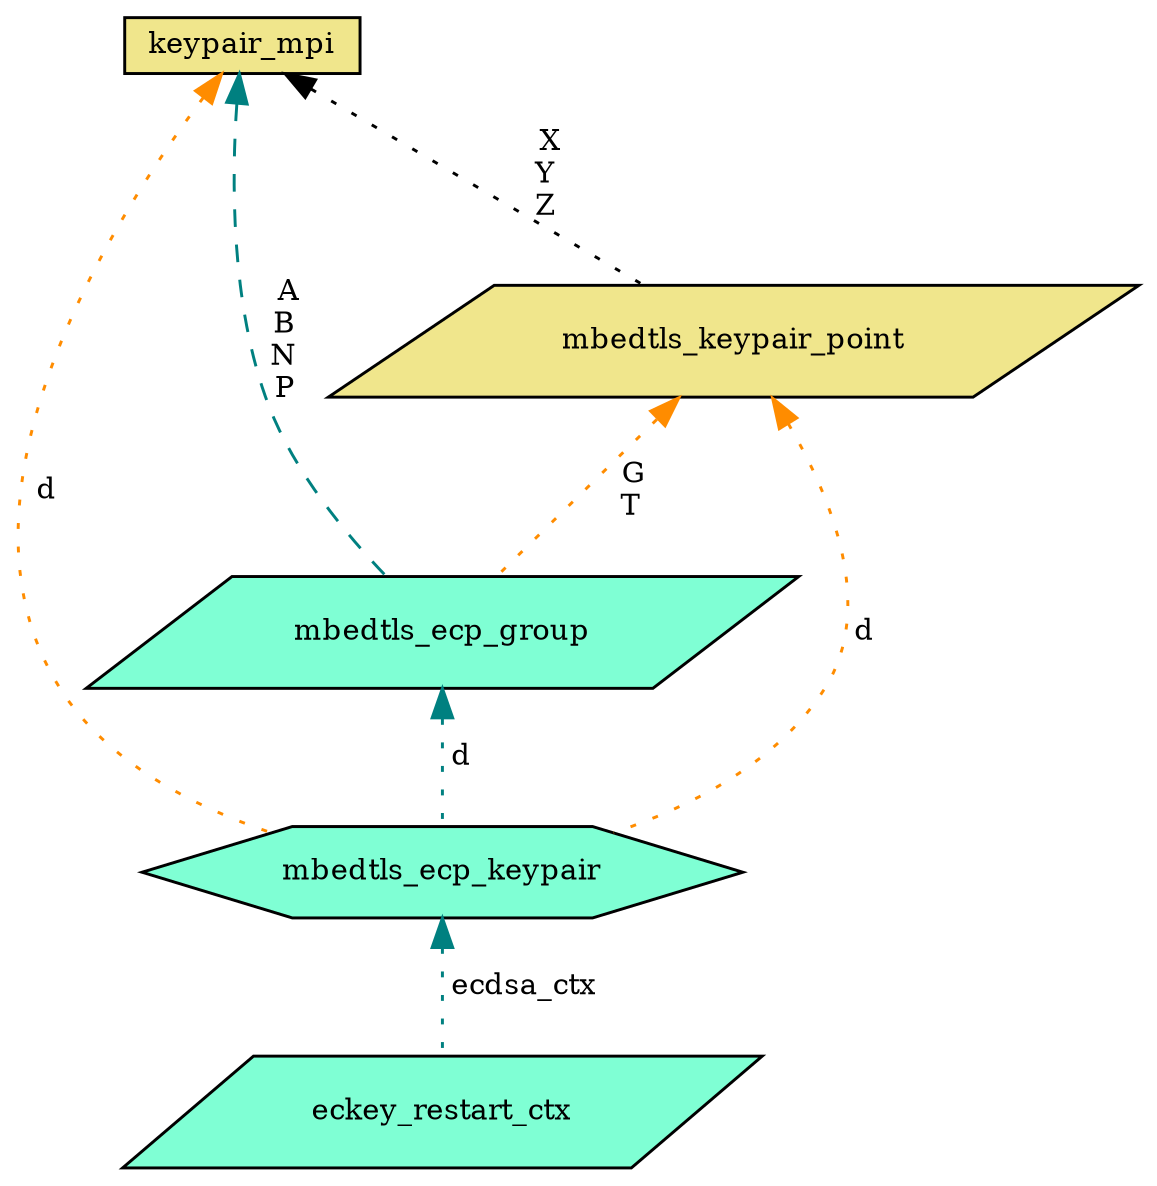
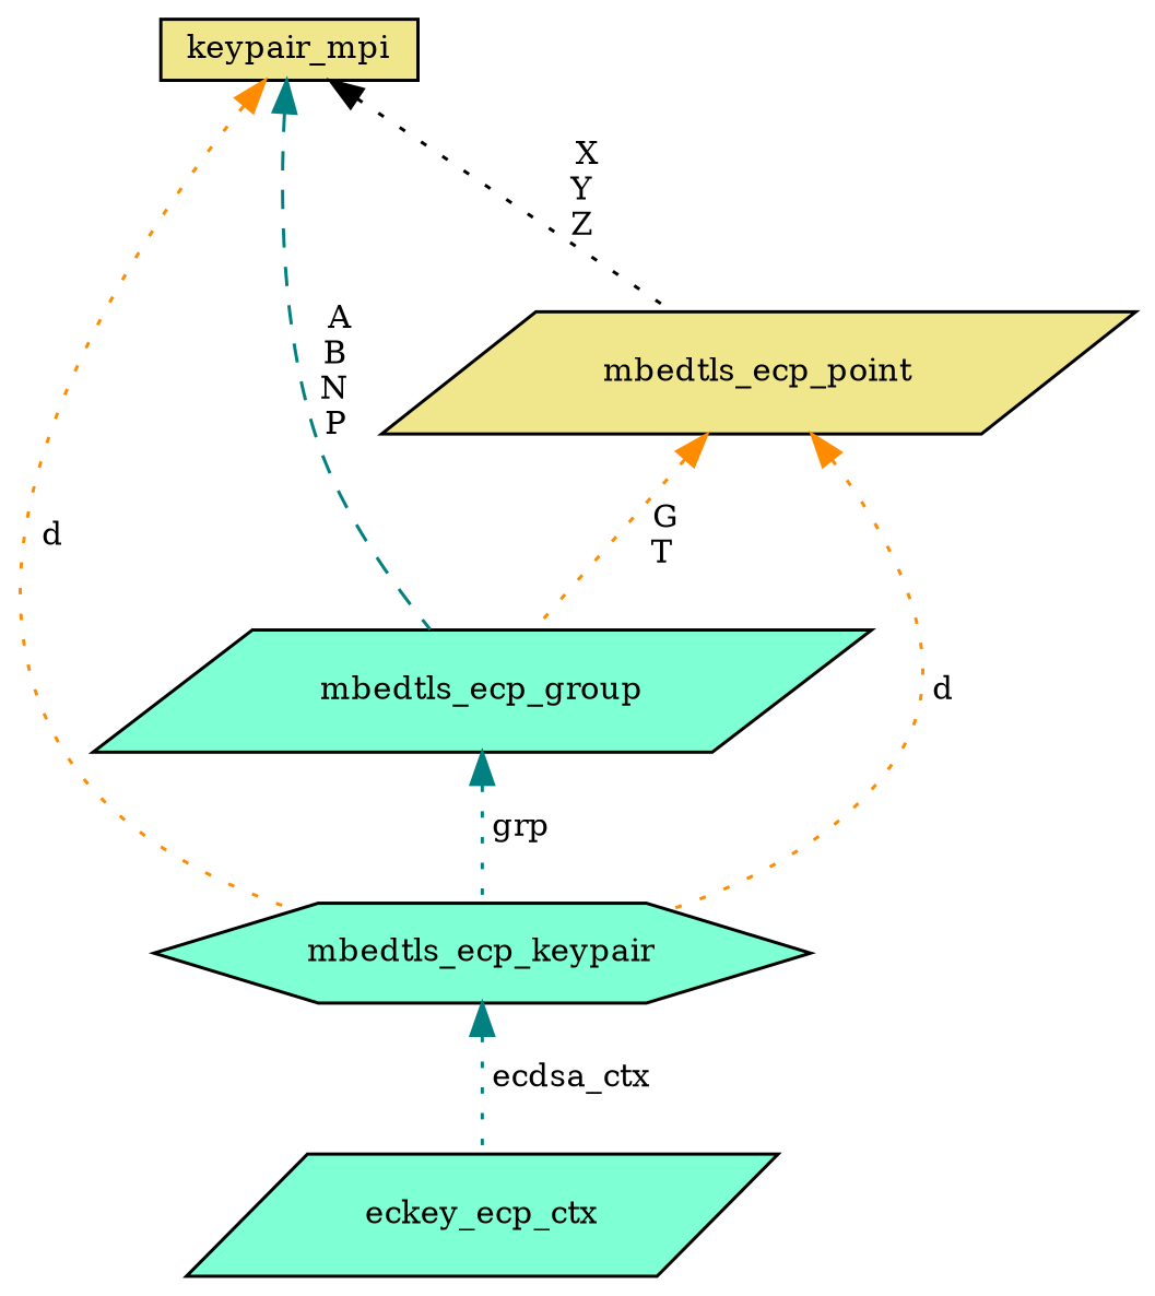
  digraph {
    fontname="DejaVu Serif"
    node [color=black fillcolor=aquamarine fontname="DejaVu Serif" fontsize=10 shape=parallelogram style=filled]
    edge [color=teal dir=back fontname="DejaVu Serif" fontsize=10 labelfontname=Helvetica labelfontsize=10 style=dotted]
-   n1 [fontcolor=black height=0.2 label=eckey_restart_ctx width=0.4]
+   n1 [fontcolor=black height=0.2 label=eckey_ecp_ctx width=0.4]
    n2 [height=0.2 label=mbedtls_ecp_keypair shape=hexagon width=0.4]
    n3 [height=0.2 label=mbedtls_ecp_group width=0.4]
-   n4 [fillcolor=khaki height=0.2 label=mbedtls_keypair_point width=0.4]
+   n4 [fillcolor=khaki height=0.2 label=mbedtls_ecp_point width=0.4]
    n5 [fillcolor=khaki height=0.2 label=keypair_mpi shape=box width=0.4]
    n2 -> n1 [label=" ecdsa_ctx"]
-   n3 -> n2 [label=" d"]
+   n3 -> n2 [label=" grp"]
    n4 -> n2 [color=darkorange label=" d"]
    n4 -> n3 [color=darkorange label=" G\nT"]
    n5 -> n2 [color=darkorange label=" d"]
    n5 -> n3 [label=" A\nB\nN\nP" style=dashed]
    n5 -> n4 [color=black label=" X\nY\nZ"]
  }
